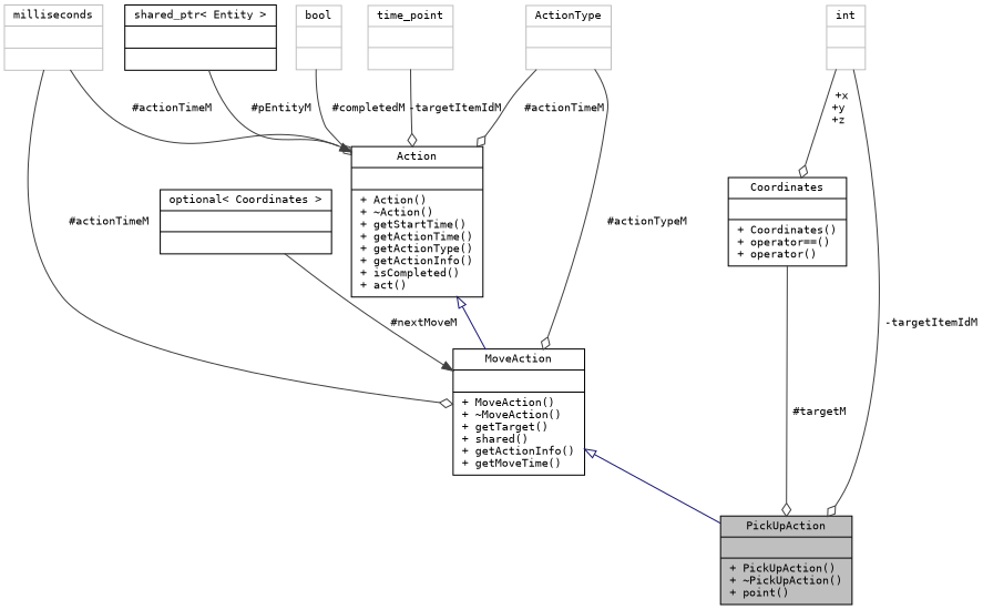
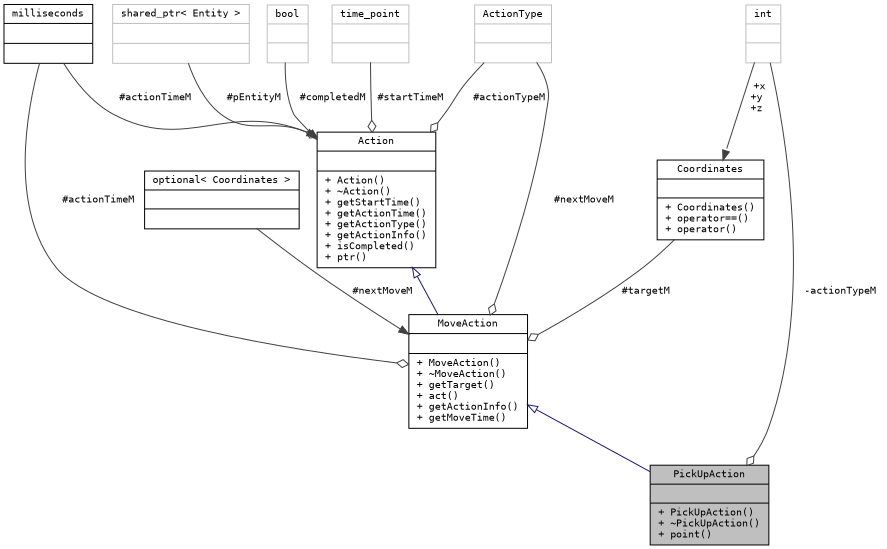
  digraph {
    fontname="DejaVu Sans Mono"
    node [color=grey75 fillcolor=white fontname="DejaVu Sans Mono" fontsize=10 shape=record style=filled]
    edge [color=grey25 fontname="DejaVu Sans Mono" fontsize=10 labelfontname=Helvetica labelfontsize=10 style=solid arrowhead=odiamond]
    n1 [color=black fillcolor=grey75 fontcolor=black height=0.2 label="{PickUpAction\n||+ PickUpAction()\l+ ~PickUpAction()\l+ point()\l}" width=0.4]
-   n2 [color=black height=0.2 label="{MoveAction\n||+ MoveAction()\l+ ~MoveAction()\l+ getTarget()\l+ shared()\l+ getActionInfo()\l+ getMoveTime()\l}" width=0.4]
-   n3 [color=black height=0.2 label="{Action\n||+ Action()\l+ ~Action()\l+ getStartTime()\l+ getActionTime()\l+ getActionType()\l+ getActionInfo()\l+ isCompleted()\l+ act()\l}" width=0.4]
+   n2 [color=black height=0.2 label="{MoveAction\n||+ MoveAction()\l+ ~MoveAction()\l+ getTarget()\l+ act()\l+ getActionInfo()\l+ getMoveTime()\l}" width=0.4]
+   n3 [color=black height=0.2 label="{Action\n||+ Action()\l+ ~Action()\l+ getStartTime()\l+ getActionTime()\l+ getActionType()\l+ getActionInfo()\l+ isCompleted()\l+ ptr()\l}" width=0.4]
    n4 [height=0.2 label="{time_point\n||}" width=0.4]
-   n5 [height=0.2 label="{milliseconds\n||}" width=0.4]
+   n5 [color=black height=0.2 label="{milliseconds\n||}" width=0.4]
    n6 [height=0.2 label="{ActionType\n||}" width=0.4]
-   n7 [color=black height=0.2 label="{shared_ptr\< Entity \>\n||}" width=0.4]
+   n7 [height=0.2 label="{shared_ptr\< Entity \>\n||}" width=0.4]
    n8 [height=0.2 label="{bool\n||}" width=0.4]
    n9 [color=black height=0.2 label="{Coordinates\n||+ Coordinates()\l+ operator==()\l+ operator()\l}" width=0.4]
    n10 [height=0.2 label="{int\n||}" width=0.4]
    n11 [color=black height=0.2 label="{optional\< Coordinates \>\n||}" width=0.4]
    n2 -> n1 [arrowtail=onormal color=midnightblue dir=back arrowhead=""]
    n3 -> n2 [arrowtail=onormal color=midnightblue dir=back arrowhead=""]
-   n4 -> n3 [label=" -targetItemIdM"]
+   n4 -> n3 [label=" #startTimeM"]
    n5 -> n2 [label=" #actionTimeM"]
    n5 -> n3 [arrowhead=normal label=" #actionTimeM"]
-   n6 -> n2 [label=" #actionTypeM"]
-   n6 -> n3 [label=" #actionTimeM"]
-   n7 -> n3 [arrowhead=normal label=" #pEntityM"]
-   n8 -> n3 [label=" #completedM"]
-   n9 -> n1 [label=" #targetM"]
-   n10 -> n1 [label=" -targetItemIdM"]
-   n10 -> n9 [label=" +x\n+y\n+z"]
+   n6 -> n2 [label=" #nextMoveM"]
+   n6 -> n3 [label=" #actionTypeM"]
+   n7 -> n3 [label=" #pEntityM"]
+   n8 -> n3 [arrowhead=normal label=" #completedM"]
+   n9 -> n2 [label=" #targetM"]
+   n10 -> n1 [label=" -actionTypeM"]
+   n10 -> n9 [arrowhead=normal label=" +x\n+y\n+z"]
    n11 -> n2 [arrowhead=normal label=" #nextMoveM"]
  }
